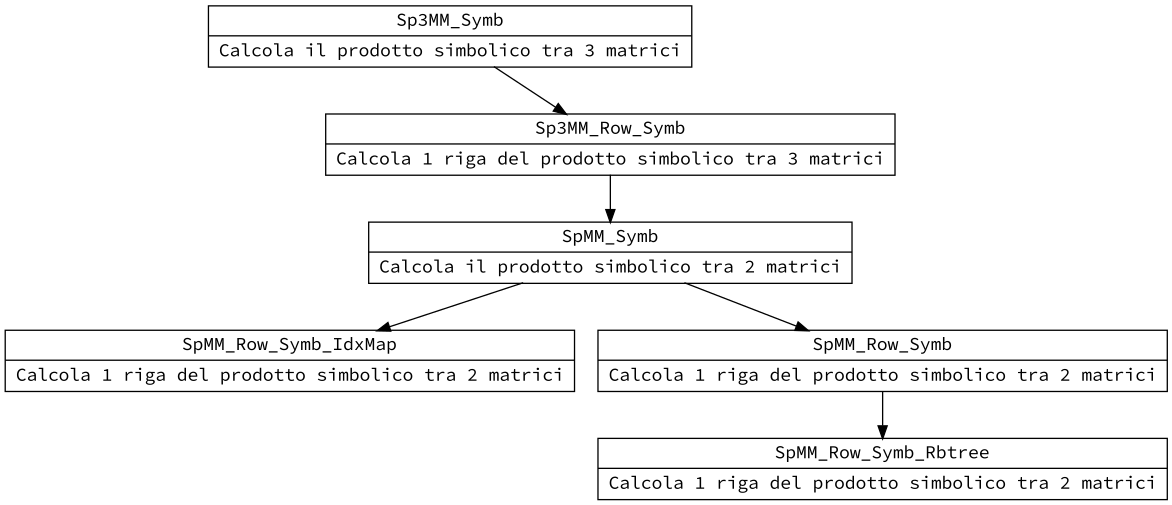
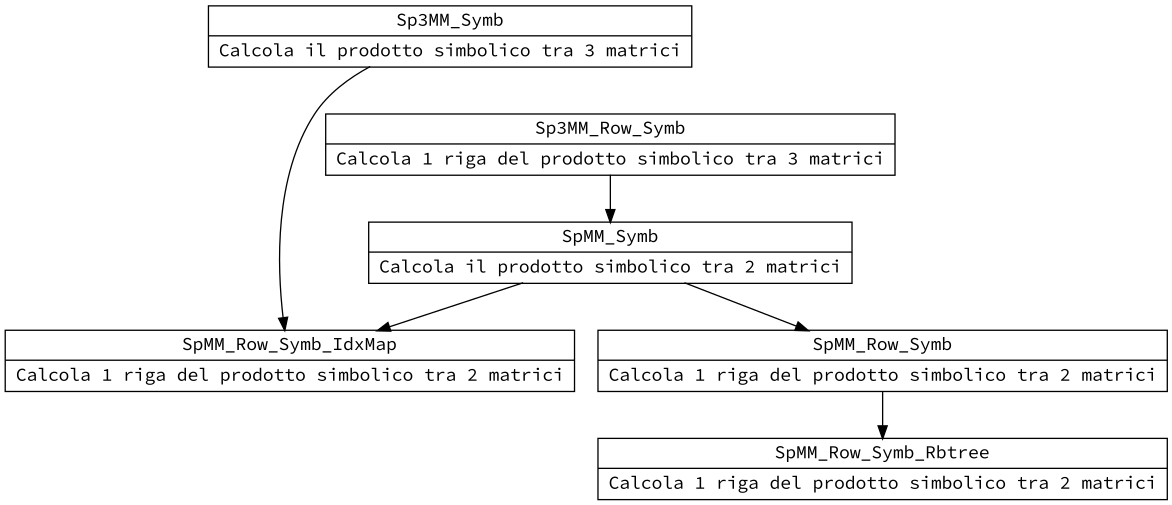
  digraph {
    fontname="Source Code Pro"
    rankdir=TB
    node [fontname="Source Code Pro" shape=record]
    edge [fontname="Source Code Pro"]
    n1 [label="{SpMM_Symb|Calcola il prodotto simbolico tra 2 matrici}"]
    n2 [label="{SpMM_Row_Symb|Calcola 1 riga del prodotto simbolico tra 2 matrici}"]
    n3 [label="{SpMM_Row_Symb_IdxMap|Calcola 1 riga del prodotto simbolico tra 2 matrici}"]
    n4 [label="{SpMM_Row_Symb_Rbtree|Calcola 1 riga del prodotto simbolico tra 2 matrici}"]
    n5 [label="{Sp3MM_Symb|Calcola il prodotto simbolico tra 3 matrici}"]
    n6 [label="{Sp3MM_Row_Symb|Calcola 1 riga del prodotto simbolico tra 3 matrici}"]
    n1 -> n2
    n1 -> n3
    n2 -> n4
-   n5 -> n6
+   n5 -> n3
    n6 -> n1
  }
